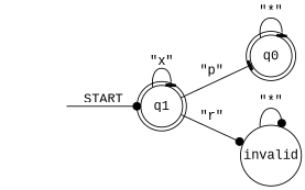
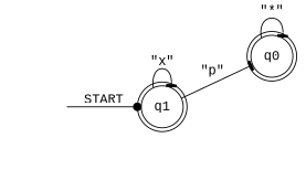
  digraph {
    rankdir=LR
    fontname="Liberation Mono"
    node [margin=0 shape=doublecircle fontname="Liberation Mono"]
    edge [arrowhead=tee fontname="Liberation Mono"]
    q0
    q1
-   invalid [shape=circle]
    start0 [shape=none style=invis margin=""]
    q0 -> q0 [label="\"*\""]
    q1 -> q0 [label="\"p\""]
    q1 -> q1 [label="\"x\""]
-   q1 -> invalid [label="\"r\"" arrowhead=dot]
-   invalid -> invalid [label="\"*\"" arrowhead=dot]
    start0 -> q1 [label=START arrowhead=dot]
  }
